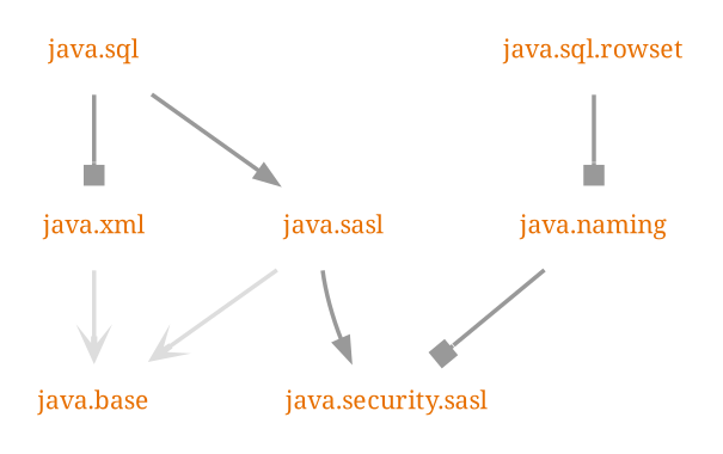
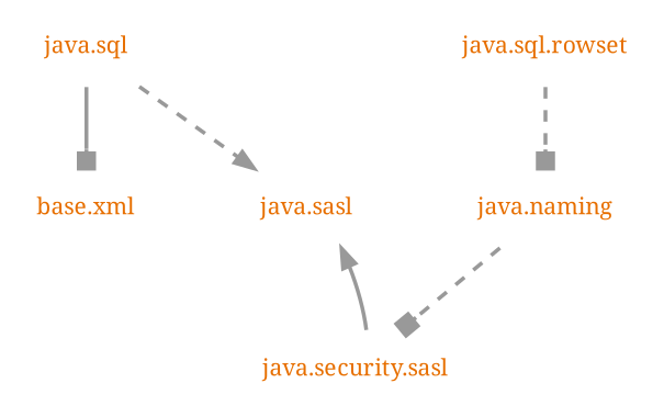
  digraph {
    fontname="Noto Serif"
    nodesep=.5
    pencolor=transparent
    ranksep=0.600000
    node [fontcolor="#e76f00" fontname="Noto Serif" fontsize=12 group=java margin=".2,.2" shape=plaintext]
    edge [arrowhead=box arrowsize=1 color="#999999" fontname="Noto Serif" penwidth=2 weight=10]
    n1 [label="java.sasl"]
-   "java.xml"
+   "java.xml" [label="base.xml"]
    "java.sql"
-   "java.base"
    "java.naming"
    "java.security.sasl"
    "java.sql.rowset"
    subgraph sub_1 {
      rank=same
      n1
      "java.xml"
    }
    subgraph sub_2 {
      rank=same
      "java.sql"
    }
    subgraph sub_3 {
      n1
      "java.xml"
      "java.sql"
-     "java.base"
      "java.naming"
      "java.security.sasl"
      "java.sql.rowset"
    }
    subgraph sub_4 {
    }
-   n1 -> "java.base" [arrowhead=open color="#dddddd"]
-   "java.xml" -> "java.base" [arrowhead=open color="#dddddd" weight=10000]
-   "java.sql" -> n1 [arrowhead=normal style=bold]
+   "java.sql" -> n1 [arrowhead=normal style=dashed]
    "java.sql" -> "java.xml" [style=bold weight=10000]
-   "java.naming" -> "java.security.sasl" [style=bold]
-   n1 -> "java.security.sasl" [arrowhead=normal style=solid]
-   "java.sql.rowset" -> "java.naming" [style=bold]
+   "java.naming" -> "java.security.sasl" [style=dashed]
+   "java.security.sasl" -> n1 [arrowhead=normal style=solid]
+   "java.sql.rowset" -> "java.naming" [style=dashed]
  }
